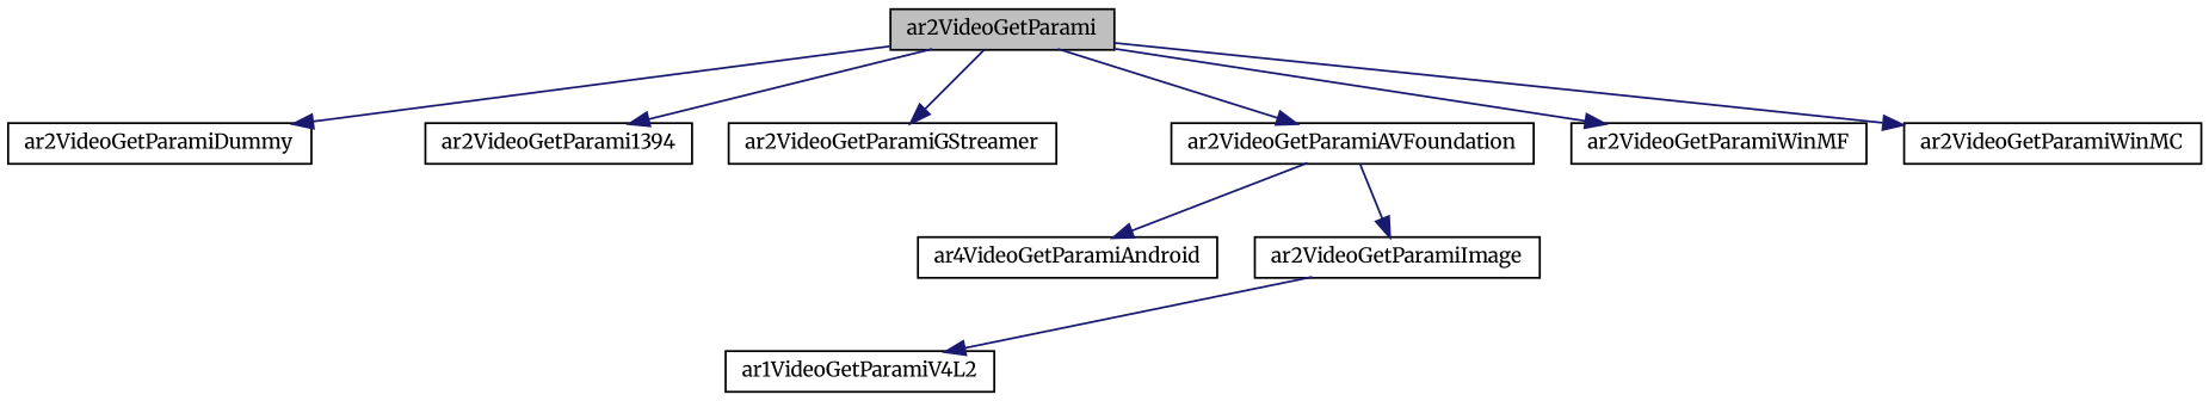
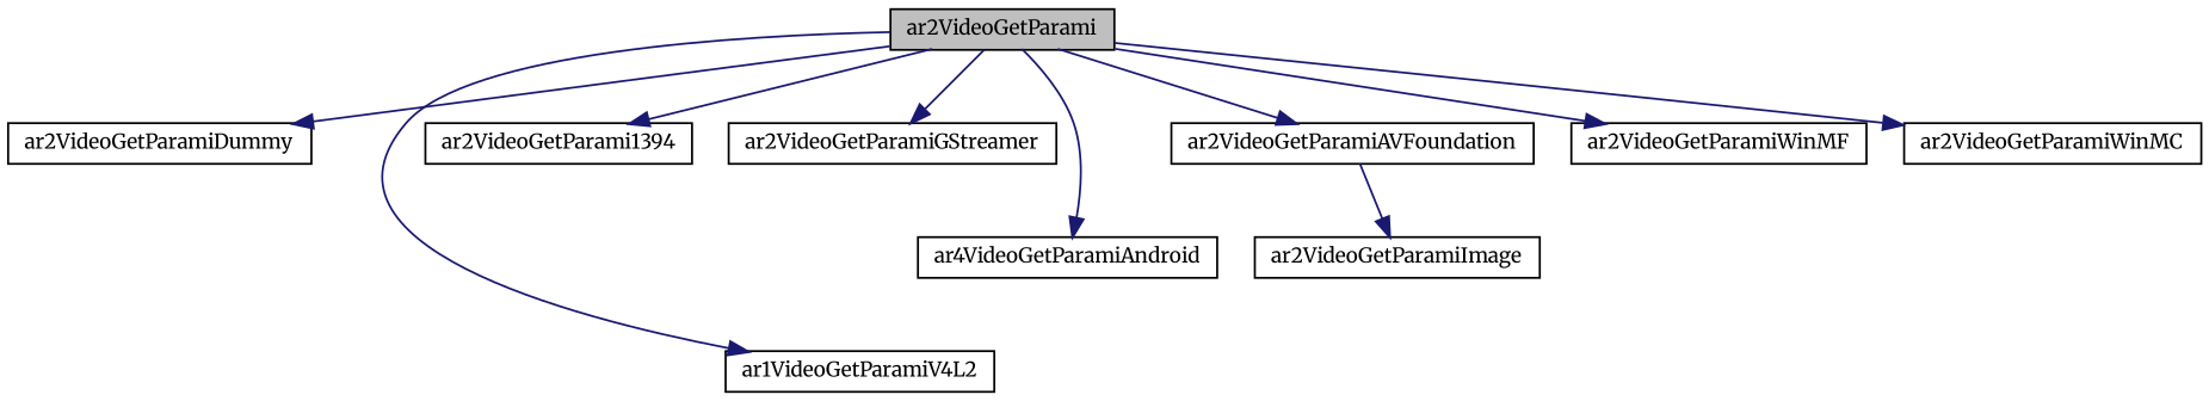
  digraph {
    fontname=Merriweather
    rankdir=TB
    node [color=black fillcolor=white fontname=Merriweather fontsize=10 shape=record style=filled]
    edge [color=midnightblue fontname=Merriweather fontsize=10 labelfontname=Helvetica labelfontsize=10 style=solid]
    n1 [fillcolor=grey75 fontcolor=black height=0.2 label=ar2VideoGetParami width=0.4]
    n2 [height=0.2 label=ar2VideoGetParamiDummy width=0.4]
    n3 [height=0.2 label=ar1VideoGetParamiV4L2 width=0.4]
    n4 [height=0.2 label=ar2VideoGetParami1394 width=0.4]
    n5 [height=0.2 label=ar2VideoGetParamiGStreamer width=0.4]
    n6 [height=0.2 label=ar2VideoGetParamiAVFoundation width=0.4]
    n7 [height=0.2 label=ar4VideoGetParamiAndroid width=0.4]
    n8 [height=0.2 label=ar2VideoGetParamiWinMF width=0.4]
    n9 [height=0.2 label=ar2VideoGetParamiWinMC width=0.4]
    n10 [height=0.2 label=ar2VideoGetParamiImage width=0.4]
    n1 -> n2
-   n10 -> n3
+   n1 -> n3
    n1 -> n4
    n1 -> n5
    n1 -> n6
-   n6 -> n7
+   n1 -> n7
    n1 -> n8
    n1 -> n9
    n6 -> n10
  }
